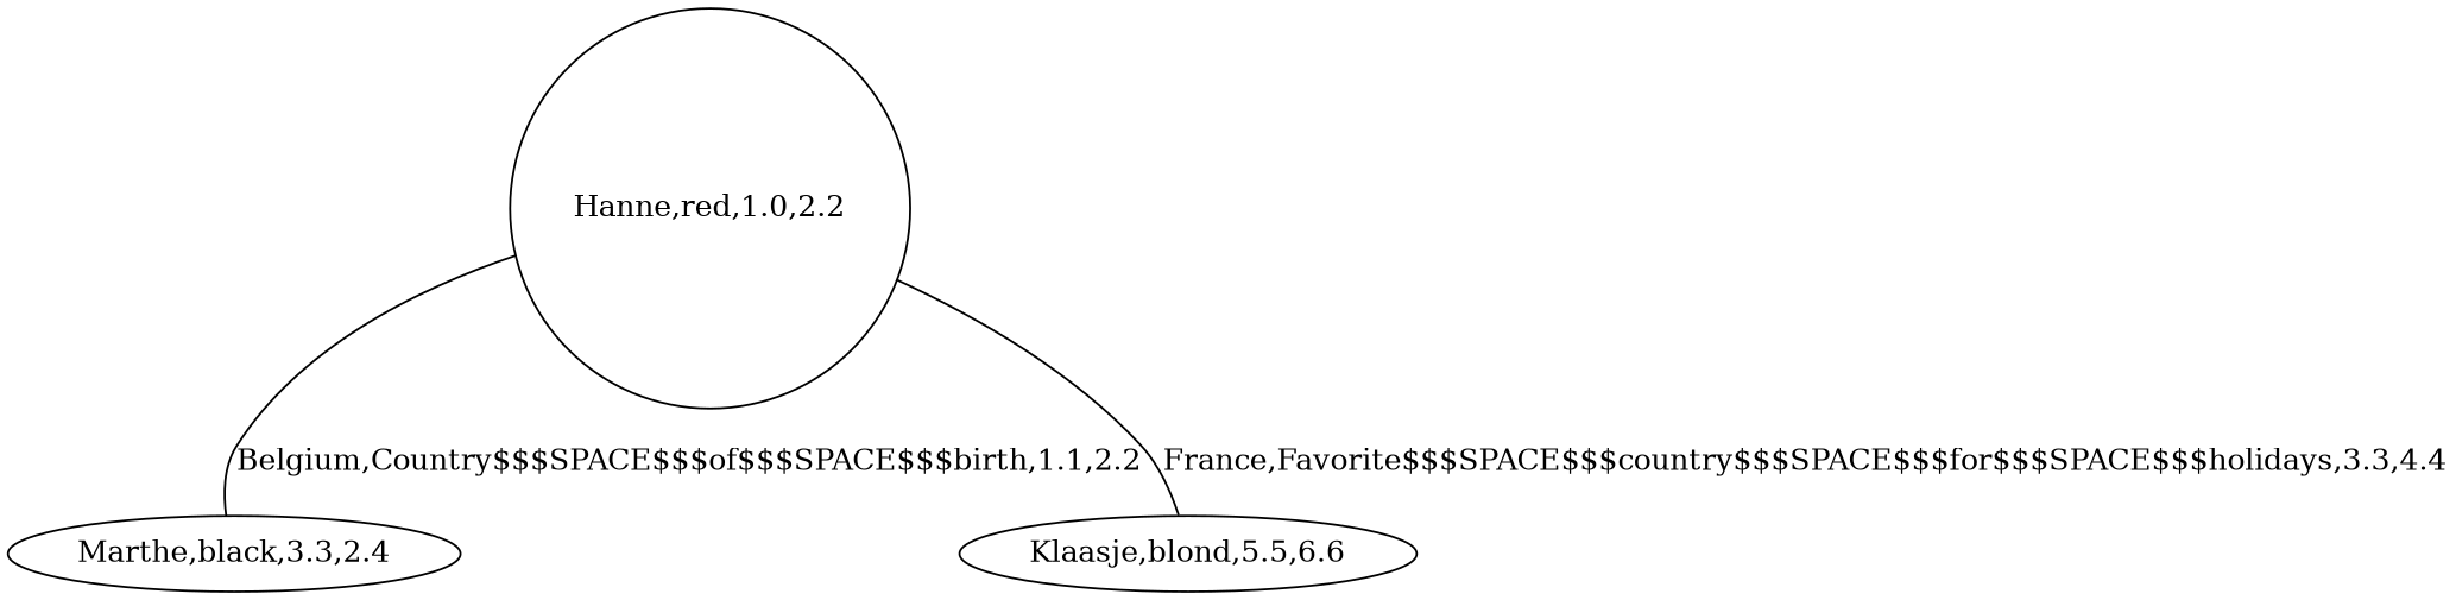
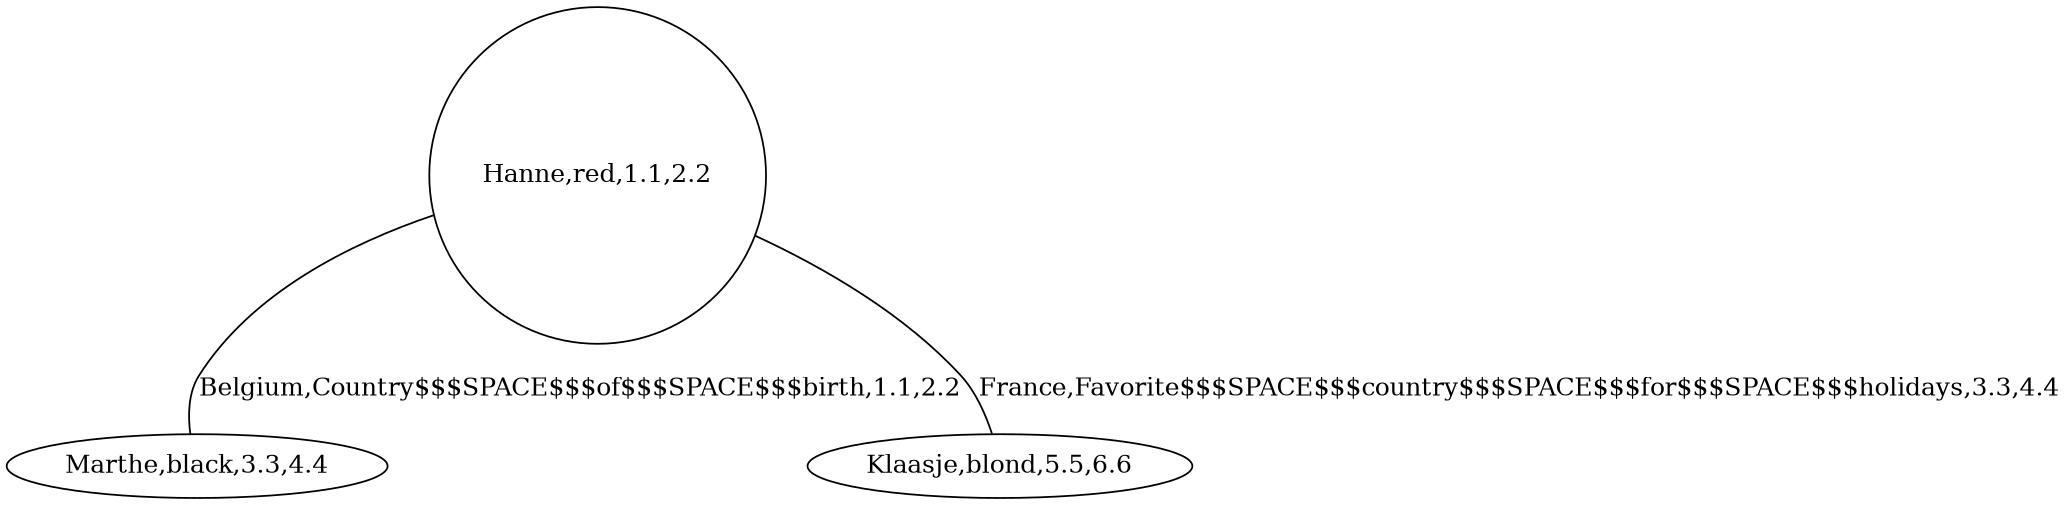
  graph {
    node [regular=0]
    edge [regular=0]
-   n1 [label="Marthe,black,3.3,2.4"]
+   n1 [label="Marthe,black,3.3,4.4"]
    n2 [label="Klaasje,blond,5.5,6.6"]
-   n3 [label="Hanne,red,1.0,2.2" regular=1]
+   n3 [label="Hanne,red,1.1,2.2" regular=1]
    n3 -- n1 [label="Belgium,Country$$$SPACE$$$of$$$SPACE$$$birth,1.1,2.2"]
    n3 -- n2 [label="France,Favorite$$$SPACE$$$country$$$SPACE$$$for$$$SPACE$$$holidays,3.3,4.4"]
  }
